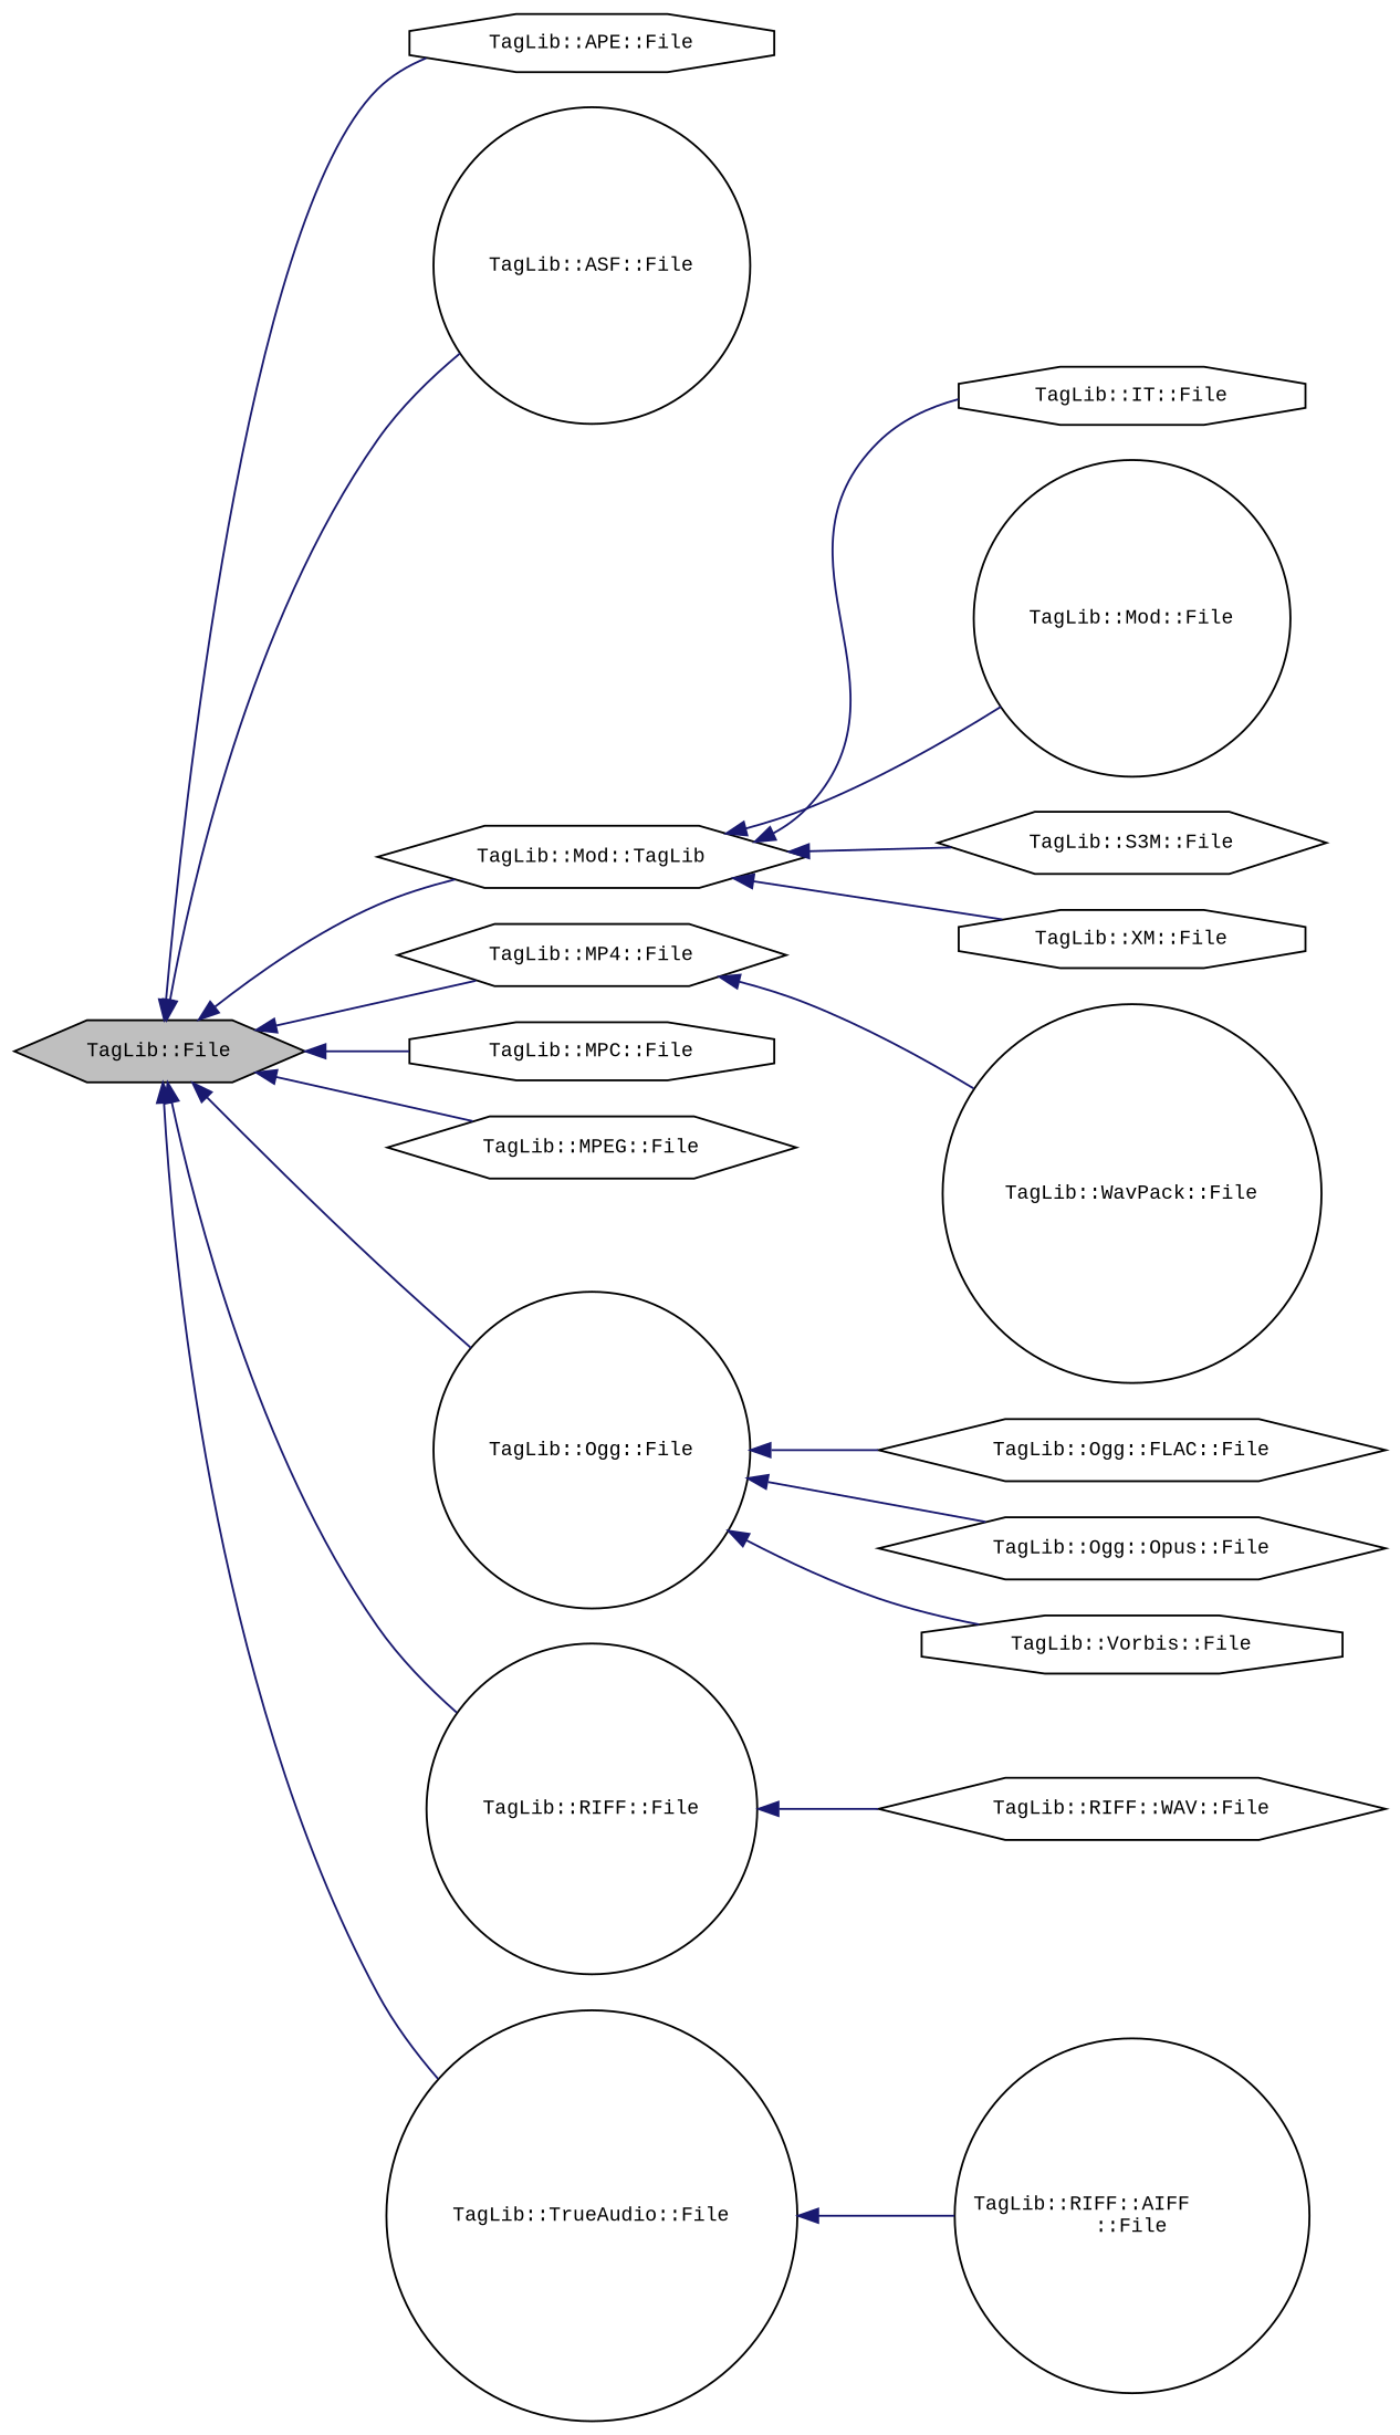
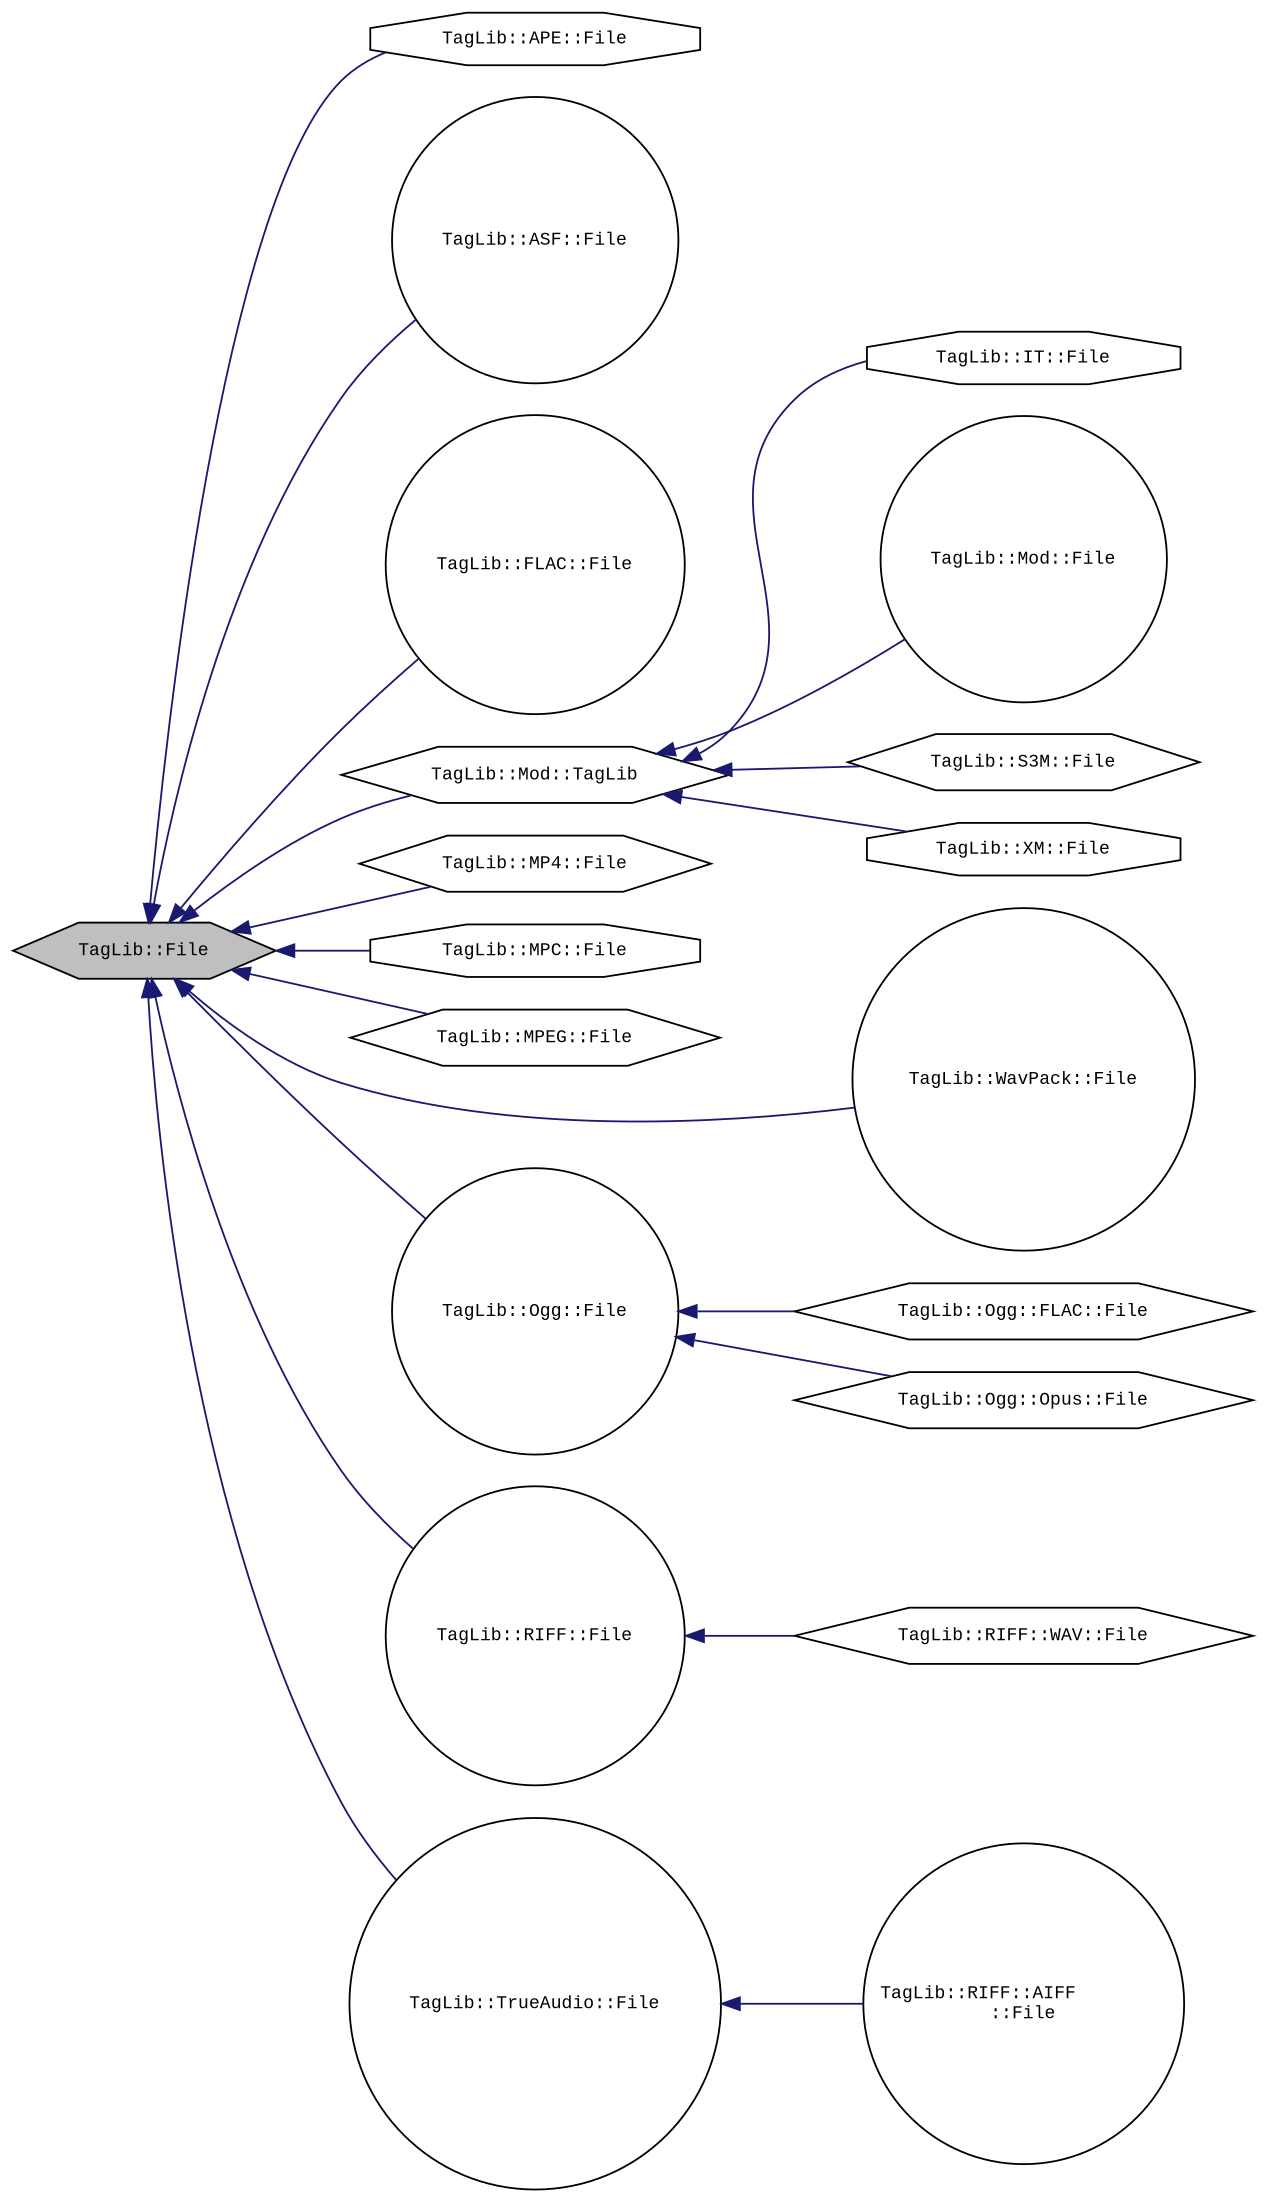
  digraph {
    fontname="Liberation Mono"
    rankdir=LR
    node [color=black fillcolor=white fontname="Liberation Mono" fontsize=10 shape=hexagon style=filled]
    edge [color=midnightblue dir=back fontname="Liberation Mono" fontsize=10 labelfontname=Helvetica labelfontsize=10 style=solid]
    n1 [fillcolor=grey75 fontcolor=black height=0.2 label="TagLib::File" width=0.4]
    n2 [height=0.2 label="TagLib::APE::File" shape=octagon width=0.4]
    n3 [height=0.2 label="TagLib::ASF::File" shape=circle width=0.4]
+   n4 [height=0.2 label="TagLib::FLAC::File" shape=circle width=0.4]
    n5 [height=0.2 label="TagLib::Mod::TagLib" width=0.4]
    n6 [height=0.2 label="TagLib::MP4::File" width=0.4]
    n7 [height=0.2 label="TagLib::MPC::File" shape=octagon width=0.4]
    n8 [height=0.2 label="TagLib::MPEG::File" width=0.4]
    n9 [height=0.2 label="TagLib::Ogg::File" shape=circle width=0.4]
    n10 [height=0.2 label="TagLib::RIFF::File" shape=circle width=0.4]
    n11 [height=0.2 label="TagLib::TrueAudio::File" shape=circle width=0.4]
    n12 [height=0.2 label="TagLib::WavPack::File" shape=circle width=0.4]
    n13 [height=0.2 label="TagLib::IT::File" shape=octagon width=0.4]
    n14 [height=0.2 label="TagLib::Mod::File" shape=circle width=0.4]
    n15 [height=0.2 label="TagLib::S3M::File" width=0.4]
    n16 [height=0.2 label="TagLib::XM::File" shape=octagon width=0.4]
    n17 [height=0.2 label="TagLib::Ogg::FLAC::File" width=0.4]
    n18 [height=0.2 label="TagLib::Ogg::Opus::File" width=0.4]
-   n19 [height=0.2 label="TagLib::Vorbis::File" shape=octagon width=0.4]
    n20 [height=0.2 label="TagLib::RIFF::WAV::File" width=0.4]
    n21 [height=0.2 label="TagLib::RIFF::AIFF\l::File" shape=circle width=0.4]
    n1 -> n2
    n1 -> n3
+   n1 -> n4
    n1 -> n5
    n1 -> n6
    n1 -> n7
    n1 -> n8
    n1 -> n9
    n1 -> n10
    n1 -> n11
-   n6 -> n12
+   n1 -> n12
    n5 -> n13
    n5 -> n14
    n5 -> n15
    n5 -> n16
    n9 -> n17
    n9 -> n18
-   n9 -> n19
    n10 -> n20
    n11 -> n21
  }
